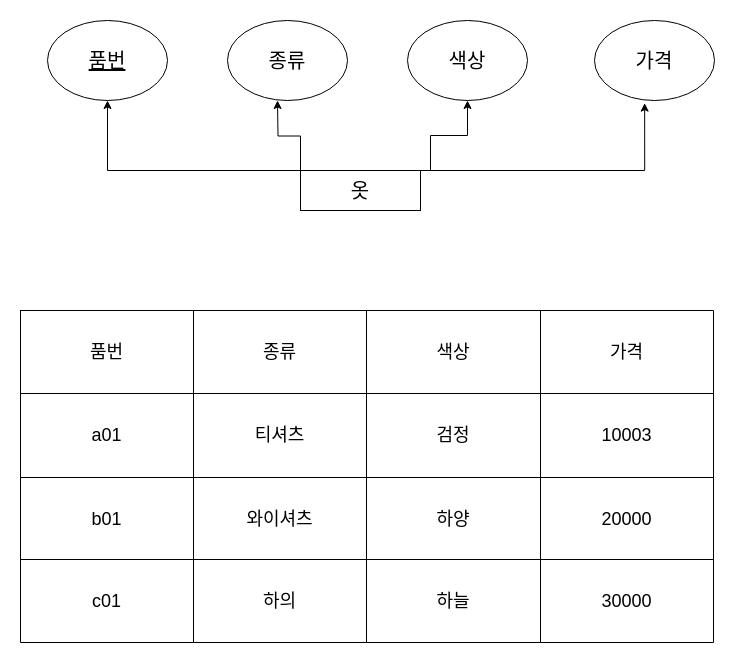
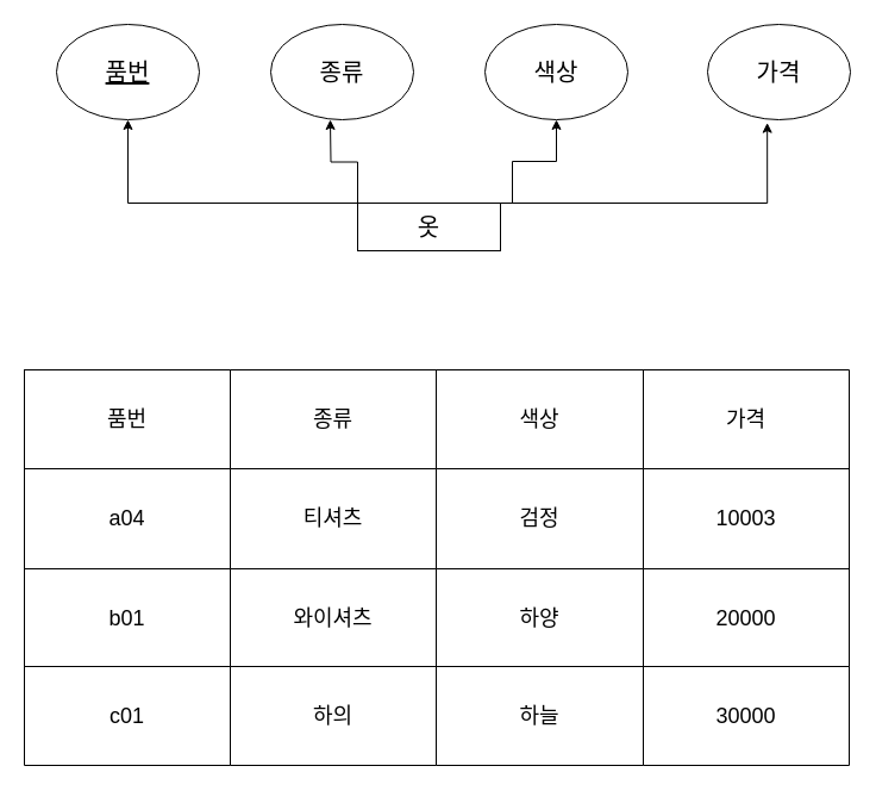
  <mxCell id="0" />
  <mxCell id="1" parent="0" />
  <mxCell id="2" value="&lt;span style=&quot;font-size: 20px&quot;&gt;색상&lt;/span&gt;" style="ellipse;whiteSpace=wrap;html=1;" vertex="1" parent="1"><mxGeometry x="407" y="20" width="120" height="80" as="geometry" /></mxCell>
  <mxCell id="3" value="&lt;span style=&quot;font-size: 20px&quot;&gt;가격&lt;/span&gt;" style="ellipse;whiteSpace=wrap;html=1;" vertex="1" parent="1"><mxGeometry x="594" y="20" width="120" height="80" as="geometry" /></mxCell>
  <mxCell id="4" value="&lt;span style=&quot;font-size: 20px&quot;&gt;종류&lt;/span&gt;" style="ellipse;whiteSpace=wrap;html=1;" vertex="1" parent="1"><mxGeometry x="227" y="20" width="120" height="80" as="geometry" /></mxCell>
  <mxCell id="5" style="edgeStyle=orthogonalEdgeStyle;rounded=0;orthogonalLoop=1;jettySize=auto;html=1;exitX=0;exitY=0;exitDx=0;exitDy=0;" edge="1" parent="1" source="9"><mxGeometry relative="1" as="geometry"><mxPoint x="277" y="100" as="targetPoint" /></mxGeometry></mxCell>
  <mxCell id="6" style="edgeStyle=orthogonalEdgeStyle;rounded=0;orthogonalLoop=1;jettySize=auto;html=1;exitX=0.5;exitY=0;exitDx=0;exitDy=0;entryX=0.5;entryY=1;entryDx=0;entryDy=0;" edge="1" parent="1" source="9" target="2"><mxGeometry relative="1" as="geometry"><Array as="points"><mxPoint x="430" y="170" /><mxPoint x="430" y="135" /><mxPoint x="467" y="135" /></Array></mxGeometry></mxCell>
  <mxCell id="7" style="edgeStyle=orthogonalEdgeStyle;rounded=0;orthogonalLoop=1;jettySize=auto;html=1;exitX=1;exitY=0;exitDx=0;exitDy=0;entryX=0.418;entryY=1.033;entryDx=0;entryDy=0;entryPerimeter=0;" edge="1" parent="1" source="9" target="3"><mxGeometry relative="1" as="geometry"><Array as="points"><mxPoint x="644" y="170" /></Array></mxGeometry></mxCell>
  <mxCell id="8" style="edgeStyle=orthogonalEdgeStyle;rounded=0;orthogonalLoop=1;jettySize=auto;html=1;exitX=0;exitY=0;exitDx=0;exitDy=0;entryX=0.5;entryY=1;entryDx=0;entryDy=0;fontSize=18;" edge="1" parent="1" source="9" target="30"><mxGeometry relative="1" as="geometry"><Array as="points"><mxPoint x="107" y="170" /></Array></mxGeometry></mxCell>
  <mxCell id="9" value="옷" style="rounded=0;whiteSpace=wrap;html=1;fontSize=20;" vertex="1" parent="1"><mxGeometry x="300" y="170" width="120" height="40" as="geometry" /></mxCell>
  <mxCell id="10" value="" style="shape=table;html=1;whiteSpace=wrap;startSize=0;container=1;collapsible=0;childLayout=tableLayout;" vertex="1" parent="1"><mxGeometry x="193" y="310" width="520" height="250" as="geometry" /></mxCell>
  <mxCell id="11" value="" style="shape=partialRectangle;html=1;whiteSpace=wrap;collapsible=0;dropTarget=0;pointerEvents=0;fillColor=none;top=0;left=0;bottom=0;right=0;points=[[0,0.5],[1,0.5]];portConstraint=eastwest;" vertex="1" parent="10"><mxGeometry width="520" height="83" as="geometry" /></mxCell>
  <mxCell id="12" value="종류" style="shape=partialRectangle;html=1;whiteSpace=wrap;connectable=0;fillColor=none;top=0;left=0;bottom=0;right=0;overflow=hidden;pointerEvents=1;fontSize=18;" vertex="1" parent="11"><mxGeometry width="173" height="83" as="geometry"><mxRectangle width="173" height="83" as="alternateBounds" /></mxGeometry></mxCell>
  <mxCell id="13" value="색상" style="shape=partialRectangle;html=1;whiteSpace=wrap;connectable=0;fillColor=none;top=0;left=0;bottom=0;right=0;overflow=hidden;pointerEvents=1;fontSize=18;" vertex="1" parent="11"><mxGeometry x="173" width="174" height="83" as="geometry"><mxRectangle width="174" height="83" as="alternateBounds" /></mxGeometry></mxCell>
  <mxCell id="14" value="가격" style="shape=partialRectangle;html=1;whiteSpace=wrap;connectable=0;fillColor=none;top=0;left=0;bottom=0;right=0;overflow=hidden;pointerEvents=1;fontSize=18;" vertex="1" parent="11"><mxGeometry x="347" width="173" height="83" as="geometry"><mxRectangle width="173" height="83" as="alternateBounds" /></mxGeometry></mxCell>
  <mxCell id="15" value="" style="shape=partialRectangle;html=1;whiteSpace=wrap;collapsible=0;dropTarget=0;pointerEvents=0;fillColor=none;top=0;left=0;bottom=0;right=0;points=[[0,0.5],[1,0.5]];portConstraint=eastwest;" vertex="1" parent="10"><mxGeometry y="83" width="520" height="84" as="geometry" /></mxCell>
  <mxCell id="16" value="티셔츠" style="shape=partialRectangle;html=1;whiteSpace=wrap;connectable=0;fillColor=none;top=0;left=0;bottom=0;right=0;overflow=hidden;pointerEvents=1;fontSize=18;" vertex="1" parent="15"><mxGeometry width="173" height="84" as="geometry"><mxRectangle width="173" height="84" as="alternateBounds" /></mxGeometry></mxCell>
  <mxCell id="17" value="검정" style="shape=partialRectangle;html=1;whiteSpace=wrap;connectable=0;fillColor=none;top=0;left=0;bottom=0;right=0;overflow=hidden;pointerEvents=1;fontSize=18;" vertex="1" parent="15"><mxGeometry x="173" width="174" height="84" as="geometry"><mxRectangle width="174" height="84" as="alternateBounds" /></mxGeometry></mxCell>
  <mxCell id="18" value="10003" style="shape=partialRectangle;html=1;whiteSpace=wrap;connectable=0;fillColor=none;top=0;left=0;bottom=0;right=0;overflow=hidden;pointerEvents=1;fontSize=18;" vertex="1" parent="15"><mxGeometry x="347" width="173" height="84" as="geometry"><mxRectangle width="173" height="84" as="alternateBounds" /></mxGeometry></mxCell>
  <mxCell id="19" value="" style="shape=partialRectangle;html=1;whiteSpace=wrap;collapsible=0;dropTarget=0;pointerEvents=0;fillColor=none;top=0;left=0;bottom=0;right=0;points=[[0,0.5],[1,0.5]];portConstraint=eastwest;" vertex="1" parent="10"><mxGeometry y="167" width="520" height="83" as="geometry" /></mxCell>
  <mxCell id="20" value="와이셔츠" style="shape=partialRectangle;html=1;whiteSpace=wrap;connectable=0;fillColor=none;top=0;left=0;bottom=0;right=0;overflow=hidden;pointerEvents=1;fontSize=18;" vertex="1" parent="19"><mxGeometry width="173" height="83" as="geometry"><mxRectangle width="173" height="83" as="alternateBounds" /></mxGeometry></mxCell>
  <mxCell id="21" value="하양" style="shape=partialRectangle;html=1;whiteSpace=wrap;connectable=0;fillColor=none;top=0;left=0;bottom=0;right=0;overflow=hidden;pointerEvents=1;fontSize=18;" vertex="1" parent="19"><mxGeometry x="173" width="174" height="83" as="geometry"><mxRectangle width="174" height="83" as="alternateBounds" /></mxGeometry></mxCell>
  <mxCell id="22" value="20000" style="shape=partialRectangle;html=1;whiteSpace=wrap;connectable=0;fillColor=none;top=0;left=0;bottom=0;right=0;overflow=hidden;pointerEvents=1;fontSize=18;" vertex="1" parent="19"><mxGeometry x="347" width="173" height="83" as="geometry"><mxRectangle width="173" height="83" as="alternateBounds" /></mxGeometry></mxCell>
  <mxCell id="23" value="하의" style="shape=partialRectangle;html=1;whiteSpace=wrap;connectable=0;fillColor=default;top=1;left=1;bottom=1;right=1;overflow=hidden;pointerEvents=1;strokeWidth=1;fontSize=18;" vertex="1" parent="1"><mxGeometry x="193" y="559" width="173" height="83" as="geometry"><mxRectangle width="173" height="83" as="alternateBounds" /></mxGeometry></mxCell>
  <mxCell id="24" value="하늘" style="shape=partialRectangle;html=1;whiteSpace=wrap;connectable=0;fillColor=default;top=1;left=1;bottom=1;right=1;overflow=hidden;pointerEvents=1;strokeWidth=1;fontSize=18;" vertex="1" parent="1"><mxGeometry x="366" y="559" width="174" height="83" as="geometry"><mxRectangle width="174" height="83" as="alternateBounds" /></mxGeometry></mxCell>
  <mxCell id="25" value="30000" style="shape=partialRectangle;html=1;whiteSpace=wrap;connectable=0;fillColor=default;top=1;left=1;bottom=1;right=1;overflow=hidden;pointerEvents=1;strokeWidth=1;fontSize=18;" vertex="1" parent="1"><mxGeometry x="540" y="559" width="173" height="83" as="geometry"><mxRectangle width="173" height="83" as="alternateBounds" /></mxGeometry></mxCell>
  <mxCell id="26" value="품번" style="shape=partialRectangle;html=1;whiteSpace=wrap;connectable=0;fillColor=default;top=1;left=1;bottom=1;right=1;overflow=hidden;pointerEvents=1;fontSize=18;" vertex="1" parent="1"><mxGeometry x="20" y="310" width="173" height="83" as="geometry"><mxRectangle width="173" height="83" as="alternateBounds" /></mxGeometry></mxCell>
- <mxCell id="27" value="a01" style="shape=partialRectangle;html=1;whiteSpace=wrap;connectable=0;fillColor=default;top=1;left=1;bottom=1;right=1;overflow=hidden;pointerEvents=1;fontSize=18;" vertex="1" parent="1"><mxGeometry x="20" y="393" width="173" height="84" as="geometry"><mxRectangle width="173" height="84" as="alternateBounds" /></mxGeometry></mxCell>
+ <mxCell id="27" value="a04" style="shape=partialRectangle;html=1;whiteSpace=wrap;connectable=0;fillColor=default;top=1;left=1;bottom=1;right=1;overflow=hidden;pointerEvents=1;fontSize=18;" vertex="1" parent="1"><mxGeometry x="20" y="393" width="173" height="84" as="geometry"><mxRectangle width="173" height="84" as="alternateBounds" /></mxGeometry></mxCell>
  <mxCell id="28" value="b01" style="shape=partialRectangle;html=1;whiteSpace=wrap;connectable=0;fillColor=default;top=1;left=1;bottom=1;right=1;overflow=hidden;pointerEvents=1;fontSize=18;" vertex="1" parent="1"><mxGeometry x="20" y="477" width="173" height="83" as="geometry"><mxRectangle width="173" height="83" as="alternateBounds" /></mxGeometry></mxCell>
  <mxCell id="29" value="c01" style="shape=partialRectangle;html=1;whiteSpace=wrap;connectable=0;fillColor=default;top=1;left=1;bottom=1;right=1;overflow=hidden;pointerEvents=1;strokeWidth=1;fontSize=18;" vertex="1" parent="1"><mxGeometry x="20" y="559" width="173" height="83" as="geometry"><mxRectangle width="173" height="83" as="alternateBounds" /></mxGeometry></mxCell>
  <mxCell id="30" value="&lt;span style=&quot;font-size: 20px&quot;&gt;&lt;u&gt;품번&lt;/u&gt;&lt;/span&gt;" style="ellipse;whiteSpace=wrap;html=1;" vertex="1" parent="1"><mxGeometry x="47" y="20" width="120" height="80" as="geometry" /></mxCell>
